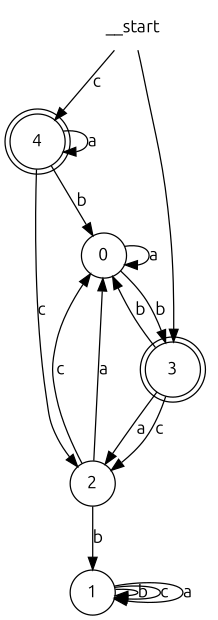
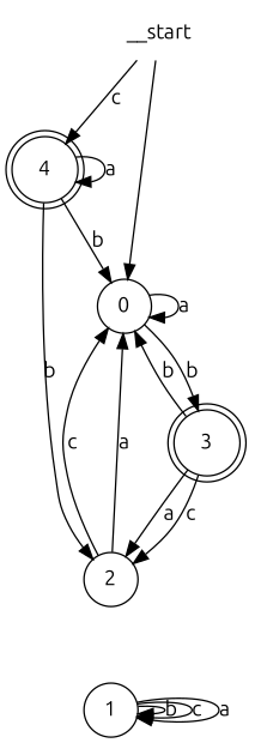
  digraph {
    fontname=Ubuntu
    node [fontname=Ubuntu shape=circle]
    edge [fontname=Ubuntu]
    __start [shape=none]
    n2 [label=0]
    n3 [label=4 shape=doublecircle]
    n4 [label=3 shape=doublecircle]
    n5 [label=2]
    n6 [label=1]
-   __start -> n4
+   __start -> n2
    __start -> n3 [label=c]
    n2 -> n2 [label=a]
    n2 -> n4 [label=b]
    n3 -> n2 [label=b]
    n3 -> n3 [label=a]
-   n3 -> n5 [label=c]
+   n3 -> n5 [label=b]
    n4 -> n2 [label=b]
    n4 -> n5 [label=c]
    n4 -> n5 [label=a]
    n5 -> n2 [label=c]
    n5 -> n2 [label=a]
-   n5 -> n6 [label=b]
    n6 -> n6 [label=b]
    n6 -> n6 [label=c]
    n6 -> n6 [label=a]
  }
